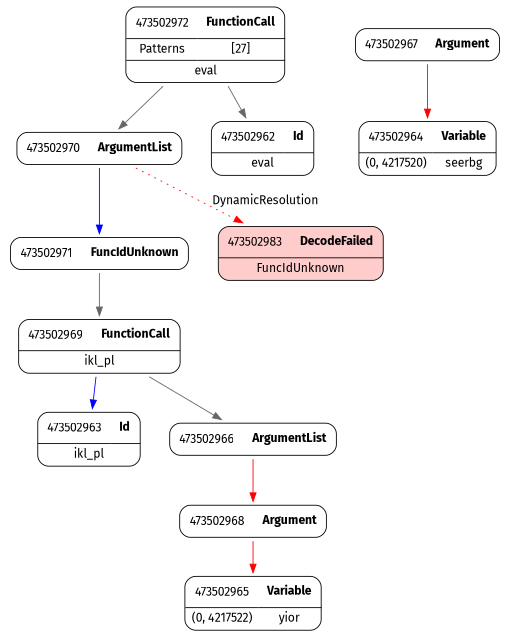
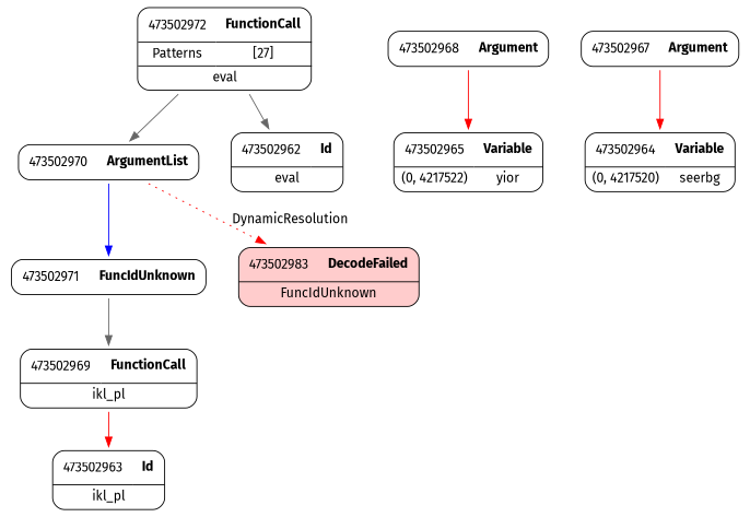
  digraph {
    fontname="Fira Sans"
    node [fontname="Fira Sans" shape=none]
    edge [color=gray40 fontname="Fira Sans" weight=2]
    n1 [label=<<TABLE border='1' cellspacing='0' cellpadding='10' style='rounded' ><TR><TD border='0'>473502969</TD><TD border='0'><B>FunctionCall</B></TD></TR><HR/><TR><TD border='0' cellpadding='5' colspan='2'>ikl_pl</TD></TR></TABLE>>]
    n2 [label=<<TABLE border='1' cellspacing='0' cellpadding='10' style='rounded' ><TR><TD border='0'>473502963</TD><TD border='0'><B>Id</B></TD></TR><HR/><TR><TD border='0' cellpadding='5' colspan='2'>ikl_pl</TD></TR></TABLE>>]
-   n3 [label=<<TABLE border='1' cellspacing='0' cellpadding='10' style='rounded' ><TR><TD border='0'>473502966</TD><TD border='0'><B>ArgumentList</B></TD></TR></TABLE>>]
    n4 [label=<<TABLE border='1' cellspacing='0' cellpadding='10' style='rounded' ><TR><TD border='0'>473502968</TD><TD border='0'><B>Argument</B></TD></TR></TABLE>>]
    n5 [label=<<TABLE border='1' cellspacing='0' cellpadding='10' style='rounded' ><TR><TD border='0'>473502965</TD><TD border='0'><B>Variable</B></TD></TR><HR/><TR><TD border='0' cellpadding='5'>(0, 4217522)</TD><TD border='0' cellpadding='5'>yior</TD></TR></TABLE>>]
    n6 [label=<<TABLE border='1' cellspacing='0' cellpadding='10' style='rounded' ><TR><TD border='0'>473502967</TD><TD border='0'><B>Argument</B></TD></TR></TABLE>>]
    n7 [label=<<TABLE border='1' cellspacing='0' cellpadding='10' style='rounded' ><TR><TD border='0'>473502964</TD><TD border='0'><B>Variable</B></TD></TR><HR/><TR><TD border='0' cellpadding='5'>(0, 4217520)</TD><TD border='0' cellpadding='5'>seerbg</TD></TR></TABLE>>]
    n8 [label=<<TABLE border='1' cellspacing='0' cellpadding='10' style='rounded' ><TR><TD border='0'>473502971</TD><TD border='0'><B>FuncIdUnknown</B></TD></TR></TABLE>>]
    n9 [label=<<TABLE border='1' cellspacing='0' cellpadding='10' style='rounded' bgcolor='#FFCCCC' ><TR><TD border='0'>473502983</TD><TD border='0'><B>DecodeFailed</B></TD></TR><HR/><TR><TD border='0' cellpadding='5' colspan='2'>FuncIdUnknown</TD></TR></TABLE>>]
    n10 [label=<<TABLE border='1' cellspacing='0' cellpadding='10' style='rounded' ><TR><TD border='0'>473502970</TD><TD border='0'><B>ArgumentList</B></TD></TR></TABLE>>]
    n11 [label=<<TABLE border='1' cellspacing='0' cellpadding='10' style='rounded' ><TR><TD border='0'>473502972</TD><TD border='0'><B>FunctionCall</B></TD></TR><HR/><TR><TD border='0' cellpadding='5'>Patterns</TD><TD border='0' cellpadding='5'>[27]</TD></TR><HR/><TR><TD border='0' cellpadding='5' colspan='2'>eval</TD></TR></TABLE>>]
    n12 [label=<<TABLE border='1' cellspacing='0' cellpadding='10' style='rounded' ><TR><TD border='0'>473502962</TD><TD border='0'><B>Id</B></TD></TR><HR/><TR><TD border='0' cellpadding='5' colspan='2'>eval</TD></TR></TABLE>>]
-   n1 -> n2 [color=blue]
-   n1 -> n3
-   n3 -> n4 [color=red]
+   n1 -> n2 [color=red]
    n4 -> n5 [color=red]
    n6 -> n7 [color=red]
    n8 -> n1
    n10 -> n8 [color=blue]
    n10 -> n9 [color=red label=DynamicResolution style=dotted weight=""]
    n11 -> n10
    n11 -> n12
  }
